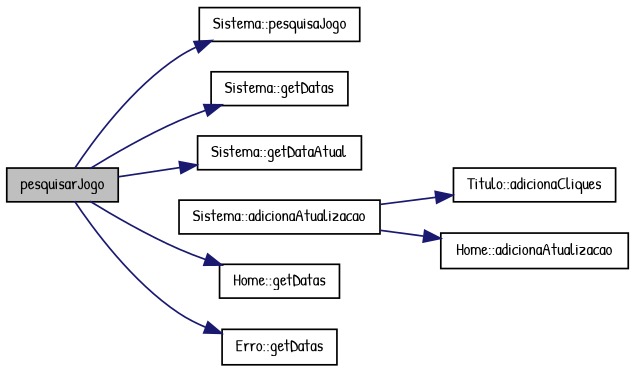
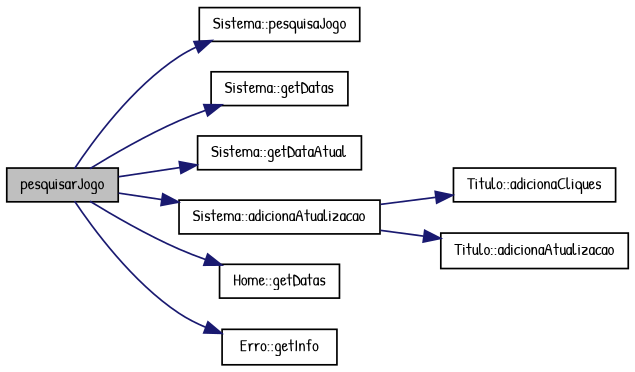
  digraph {
    fontname="Patrick Hand"
    rankdir=LR
    node [color=black fillcolor=white fontname="Patrick Hand" fontsize=10 shape=record style=filled]
    edge [color=midnightblue fontname="Patrick Hand" fontsize=10 labelfontname=Helvetica labelfontsize=10 style=solid]
    n1 [fillcolor=grey75 fontcolor=black height=0.2 label=pesquisarJogo width=0.4]
    n2 [height=0.2 label="Sistema::pesquisaJogo" width=0.4]
    n3 [height=0.2 label="Sistema::getDatas" width=0.4]
    n4 [height=0.2 label="Sistema::getDataAtual" width=0.4]
    n5 [height=0.2 label="Sistema::adicionaAtualizacao" width=0.4]
    n6 [height=0.2 label="Home::getDatas" width=0.4]
-   n7 [height=0.2 label="Erro::getDatas" width=0.4]
+   n7 [height=0.2 label="Erro::getInfo" width=0.4]
    n8 [height=0.2 label="Titulo::adicionaCliques" width=0.4]
-   n9 [height=0.2 label="Home::adicionaAtualizacao" width=0.4]
+   n9 [height=0.2 label="Titulo::adicionaAtualizacao" width=0.4]
    n1 -> n2
    n1 -> n3
    n1 -> n4
+   n1 -> n5
    n1 -> n6
    n1 -> n7
    n5 -> n8
    n5 -> n9
  }
